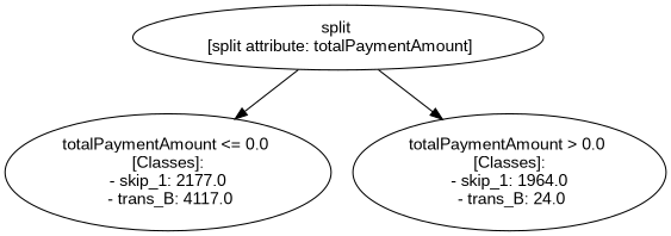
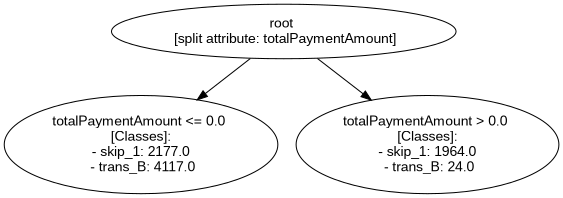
  digraph {
    fontname="Liberation Sans"
    node [fontname="Liberation Sans"]
    edge [fontname="Liberation Sans"]
-   n1 [label="split \n [split attribute: totalPaymentAmount]"]
+   n1 [label="root \n [split attribute: totalPaymentAmount]"]
    n2 [label="totalPaymentAmount <= 0.0 \n [Classes]: \n - skip_1: 2177.0 \n - trans_B: 4117.0"]
    n3 [label="totalPaymentAmount > 0.0 \n [Classes]: \n - skip_1: 1964.0 \n - trans_B: 24.0"]
    n1 -> n2
    n1 -> n3
  }
